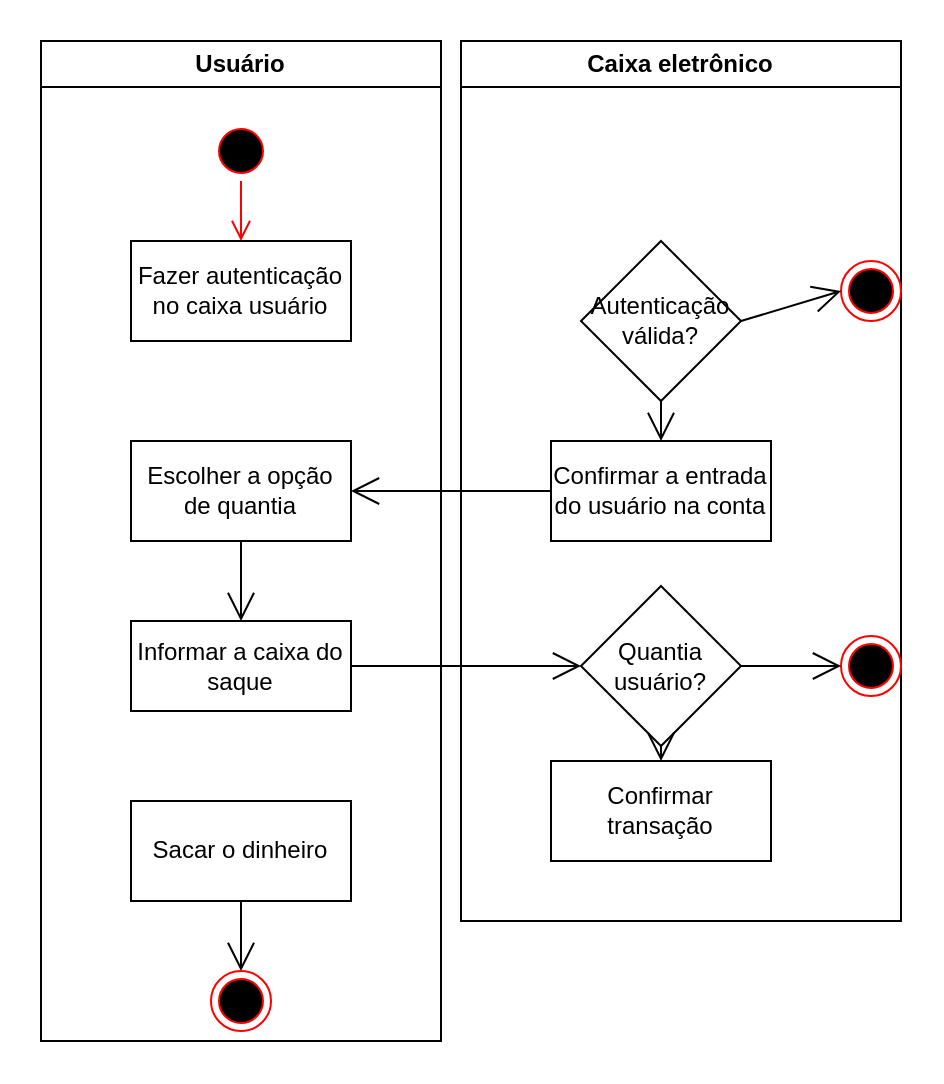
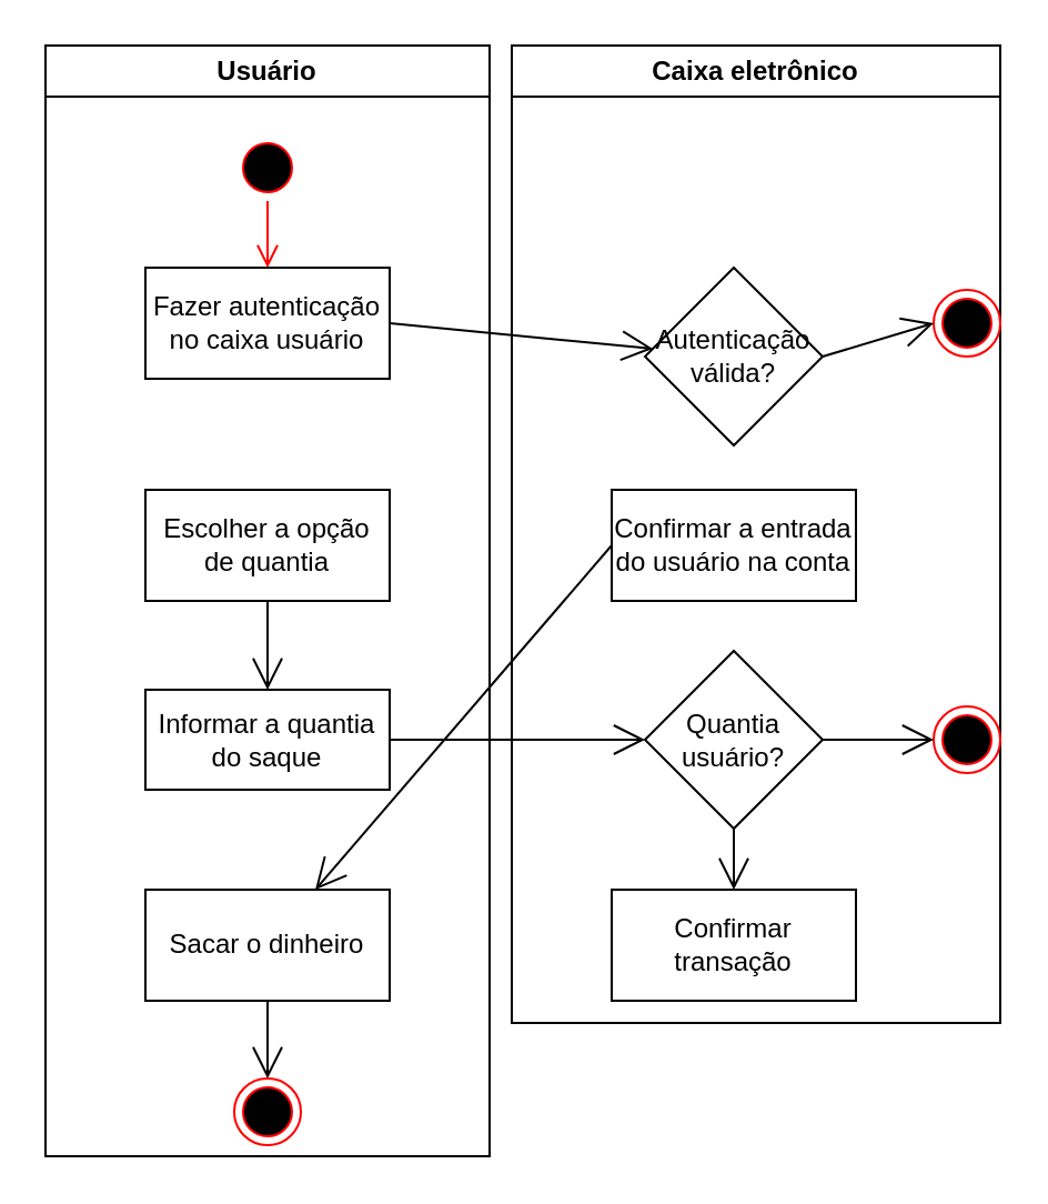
  <mxCell id="0" />
  <mxCell id="1" parent="0" />
  <mxCell id="2" value="Usuário" style="swimlane;whiteSpace=wrap;html=1;" vertex="1" parent="1"><mxGeometry x="20" y="20" width="200" height="500" as="geometry" /></mxCell>
  <mxCell id="3" value="" style="ellipse;html=1;shape=startState;fillColor=#000000;strokeColor=#ff0000;" vertex="1" parent="2"><mxGeometry x="85" y="40" width="30" height="30" as="geometry" /></mxCell>
  <mxCell id="4" value="" style="edgeStyle=orthogonalEdgeStyle;html=1;verticalAlign=bottom;endArrow=open;endSize=8;strokeColor=#ff0000;rounded=0;" edge="1" source="3" parent="2"><mxGeometry relative="1" as="geometry"><mxPoint x="100" y="100" as="targetPoint" /></mxGeometry></mxCell>
  <mxCell id="5" value="Fazer autenticação no caixa usuário" style="html=1;whiteSpace=wrap;" vertex="1" parent="2"><mxGeometry x="45" y="100" width="110" height="50" as="geometry" /></mxCell>
  <mxCell id="6" value="Escolher a opção de quantia" style="html=1;whiteSpace=wrap;" vertex="1" parent="2"><mxGeometry x="45" y="200" width="110" height="50" as="geometry" /></mxCell>
- <mxCell id="7" value="Informar a caixa do saque" style="html=1;whiteSpace=wrap;" vertex="1" parent="2"><mxGeometry x="45" y="290" width="110" height="45" as="geometry" /></mxCell>
+ <mxCell id="7" value="Informar a quantia do saque" style="html=1;whiteSpace=wrap;" vertex="1" parent="2"><mxGeometry x="45" y="290" width="110" height="45" as="geometry" /></mxCell>
  <mxCell id="8" value="" style="endArrow=open;endFill=1;endSize=12;html=1;rounded=0;exitX=0.5;exitY=1;exitDx=0;exitDy=0;" edge="1" parent="2" source="6" target="7"><mxGeometry width="160" relative="1" as="geometry"><mxPoint x="180" y="260" as="sourcePoint" /><mxPoint x="100" y="300" as="targetPoint" /></mxGeometry></mxCell>
  <mxCell id="9" value="Sacar o dinheiro" style="html=1;whiteSpace=wrap;" vertex="1" parent="2"><mxGeometry x="45" y="380" width="110" height="50" as="geometry" /></mxCell>
  <mxCell id="10" value="Caixa eletrônico" style="swimlane;whiteSpace=wrap;html=1;" vertex="1" parent="1"><mxGeometry x="230" y="20" width="220" height="440" as="geometry"><mxRectangle x="240" y="120" width="130" height="30" as="alternateBounds" /></mxGeometry></mxCell>
  <mxCell id="11" value="Autenticação válida?" style="rhombus;whiteSpace=wrap;html=1;" vertex="1" parent="10"><mxGeometry x="60" y="100" width="80" height="80" as="geometry" /></mxCell>
  <mxCell id="12" value="" style="ellipse;html=1;shape=endState;fillColor=#000000;strokeColor=#ff0000;" vertex="1" parent="10"><mxGeometry x="190" y="110" width="30" height="30" as="geometry" /></mxCell>
  <mxCell id="13" value="Confirmar a entrada do usuário na conta" style="html=1;whiteSpace=wrap;" vertex="1" parent="10"><mxGeometry x="45" y="200" width="110" height="50" as="geometry" /></mxCell>
- <mxCell id="14" value="" style="endArrow=open;endFill=1;endSize=12;html=1;rounded=0;exitX=0.5;exitY=1;exitDx=0;exitDy=0;" edge="1" parent="10" source="11" target="13"><mxGeometry width="160" relative="1" as="geometry"><mxPoint x="-30" y="260" as="sourcePoint" /><mxPoint x="100" y="200" as="targetPoint" /></mxGeometry></mxCell>
  <mxCell id="15" value="Quantia usuário?" style="rhombus;whiteSpace=wrap;html=1;" vertex="1" parent="10"><mxGeometry x="60" y="272.5" width="80" height="80" as="geometry" /></mxCell>
  <mxCell id="16" value="" style="ellipse;html=1;shape=endState;fillColor=#000000;strokeColor=#ff0000;" vertex="1" parent="10"><mxGeometry x="190" y="297.5" width="30" height="30" as="geometry" /></mxCell>
  <mxCell id="17" value="" style="endArrow=open;endFill=1;endSize=12;html=1;rounded=0;exitX=1;exitY=0.5;exitDx=0;exitDy=0;" edge="1" parent="10" source="15" target="16"><mxGeometry width="160" relative="1" as="geometry"><mxPoint x="-30" y="260" as="sourcePoint" /><mxPoint x="170" y="313" as="targetPoint" /></mxGeometry></mxCell>
- <mxCell id="18" value="Confirmar transação" style="html=1;whiteSpace=wrap;" vertex="1" parent="10"><mxGeometry x="45" y="360" width="110" height="50" as="geometry" /></mxCell>
+ <mxCell id="18" value="Confirmar transação" style="html=1;whiteSpace=wrap;" vertex="1" parent="10"><mxGeometry x="45" y="380" width="110" height="50" as="geometry" /></mxCell>
  <mxCell id="19" value="" style="endArrow=open;endFill=1;endSize=12;html=1;rounded=0;exitX=0.5;exitY=1;exitDx=0;exitDy=0;" edge="1" parent="10" source="15" target="18"><mxGeometry width="160" relative="1" as="geometry"><mxPoint x="-30" y="160" as="sourcePoint" /><mxPoint x="100" y="390" as="targetPoint" /></mxGeometry></mxCell>
+ <mxCell id="20" value="" style="endArrow=open;endFill=1;endSize=12;html=1;rounded=0;exitX=1;exitY=0.5;exitDx=0;exitDy=0;" edge="1" parent="1" source="5" target="11"><mxGeometry width="160" relative="1" as="geometry"><mxPoint x="180" y="260" as="sourcePoint" /><mxPoint x="250" y="145" as="targetPoint" /></mxGeometry></mxCell>
  <mxCell id="21" value="" style="endArrow=open;endFill=1;endSize=12;html=1;rounded=0;exitX=1;exitY=0.5;exitDx=0;exitDy=0;" edge="1" parent="1" source="11"><mxGeometry width="160" relative="1" as="geometry"><mxPoint x="200" y="280" as="sourcePoint" /><mxPoint x="420" y="145" as="targetPoint" /></mxGeometry></mxCell>
- <mxCell id="22" value="" style="endArrow=open;endFill=1;endSize=12;html=1;rounded=0;exitX=0;exitY=0.5;exitDx=0;exitDy=0;entryX=1;entryY=0.5;entryDx=0;entryDy=0;" edge="1" parent="1" source="13" target="6"><mxGeometry width="160" relative="1" as="geometry"><mxPoint x="200" y="280" as="sourcePoint" /><mxPoint x="180" y="245" as="targetPoint" /></mxGeometry></mxCell>
+ <mxCell id="22" value="" style="endArrow=open;endFill=1;endSize=12;html=1;rounded=0;exitX=0;exitY=0.5;exitDx=0;exitDy=0;" edge="1" parent="1" source="13" target="9"><mxGeometry width="160" relative="1" as="geometry"><mxPoint x="200" y="280" as="sourcePoint" /><mxPoint x="180" y="245" as="targetPoint" /></mxGeometry></mxCell>
  <mxCell id="23" value="" style="endArrow=open;endFill=1;endSize=12;html=1;rounded=0;exitX=1;exitY=0.5;exitDx=0;exitDy=0;" edge="1" parent="1" source="7" target="15"><mxGeometry width="160" relative="1" as="geometry"><mxPoint x="200" y="280" as="sourcePoint" /><mxPoint x="280" y="333" as="targetPoint" /></mxGeometry></mxCell>
  <mxCell id="24" value="" style="endArrow=open;endFill=1;endSize=12;html=1;rounded=0;exitX=0.5;exitY=1;exitDx=0;exitDy=0;" edge="1" parent="1" source="9" target="25"><mxGeometry width="160" relative="1" as="geometry"><mxPoint x="200" y="380" as="sourcePoint" /><mxPoint x="120" y="500" as="targetPoint" /></mxGeometry></mxCell>
  <mxCell id="25" value="" style="ellipse;html=1;shape=endState;fillColor=#000000;strokeColor=#ff0000;" vertex="1" parent="1"><mxGeometry x="105" y="485" width="30" height="30" as="geometry" /></mxCell>
